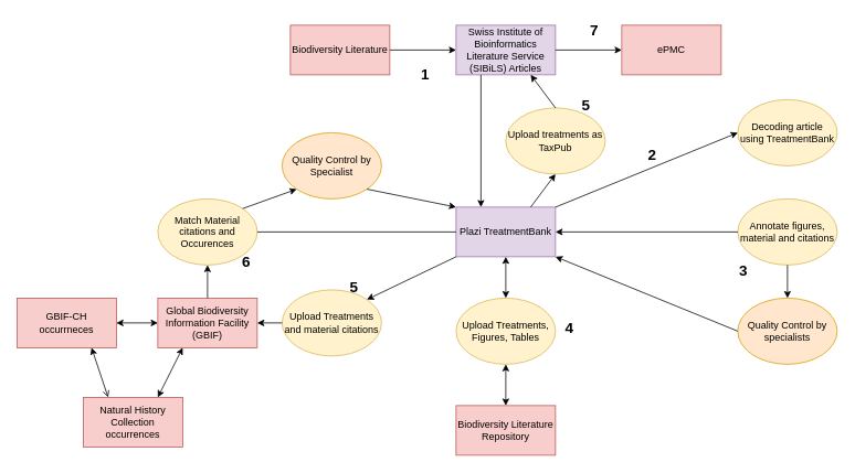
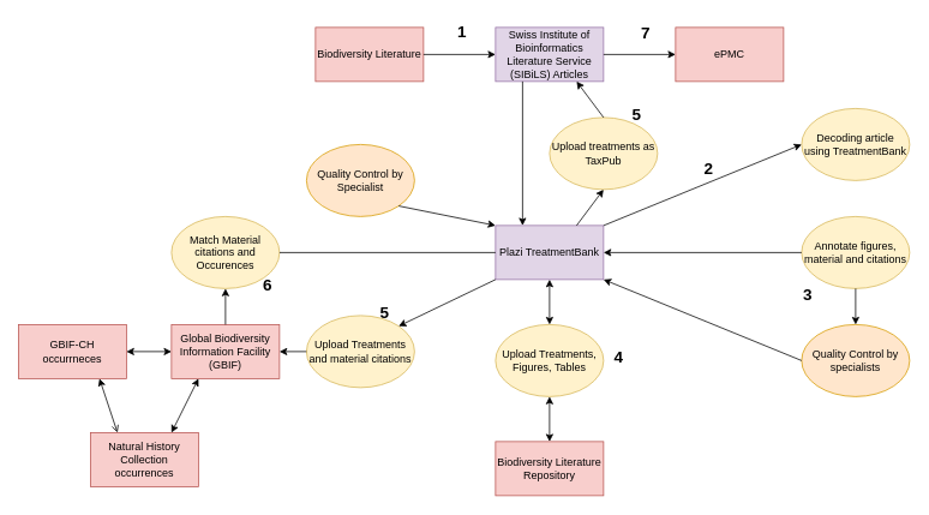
  <mxCell id="0" />
  <mxCell id="1" parent="0" />
  <mxCell id="2" value="Biodiversity Literature" style="rounded=0;whiteSpace=wrap;sketch=0;html=1;fillColor=#f8cecc;strokeColor=#b85450;" parent="1" vertex="1"><mxGeometry x="350" y="30" width="120" height="60" as="geometry" /></mxCell>
  <mxCell id="3" value="" style="endArrow=classic;html=1;rounded=0;exitX=1;exitY=0.5;exitDx=0;exitDy=0;entryX=0;entryY=0.5;entryDx=0;entryDy=0;" parent="1" source="2" target="4" edge="1"><mxGeometry width="50" height="50" relative="1" as="geometry"><mxPoint x="520" y="370" as="sourcePoint" /><mxPoint x="380" y="60" as="targetPoint" /></mxGeometry></mxCell>
  <mxCell id="4" value="Swiss Institute of Bioinformatics Literature Service&lt;br&gt;&lt;div&gt;(SIBiLS) Articles&lt;/div&gt;" style="rounded=0;whiteSpace=wrap;html=1;sketch=0;fillColor=#e1d5e7;strokeColor=#9673a6;" parent="1" vertex="1"><mxGeometry x="550" y="30" width="120" height="60" as="geometry" /></mxCell>
  <mxCell id="5" value="Plazi TreatmentBank" style="rounded=0;whiteSpace=wrap;html=1;sketch=0;fillColor=#e1d5e7;strokeColor=#9673a6;" parent="1" vertex="1"><mxGeometry x="550" y="250" width="120" height="60" as="geometry" /></mxCell>
  <mxCell id="6" value="" style="endArrow=classic;html=1;rounded=0;entryX=0.25;entryY=0;entryDx=0;entryDy=0;exitX=0.25;exitY=1;exitDx=0;exitDy=0;" parent="1" source="4" target="5" edge="1"><mxGeometry width="50" height="50" relative="1" as="geometry"><mxPoint x="520" y="370" as="sourcePoint" /><mxPoint x="570" y="320" as="targetPoint" /></mxGeometry></mxCell>
  <mxCell id="7" value="&lt;div&gt;Global Biodiversity Information Facility (GBIF)&lt;/div&gt;" style="rounded=0;whiteSpace=wrap;html=1;sketch=0;fillColor=#f8cecc;strokeColor=#b85450;" parent="1" vertex="1"><mxGeometry x="190" y="360" width="120" height="60" as="geometry" /></mxCell>
  <mxCell id="8" value="Decoding article using TreatmentBank" style="ellipse;whiteSpace=wrap;html=1;rounded=0;sketch=0;fillColor=#fff2cc;strokeColor=#d6b656;" parent="1" vertex="1"><mxGeometry x="890" y="120" width="120" height="80" as="geometry" /></mxCell>
  <mxCell id="9" value="Annotate figures, material and citations" style="ellipse;whiteSpace=wrap;html=1;rounded=0;sketch=0;fillColor=#fff2cc;strokeColor=#d6b656;" parent="1" vertex="1"><mxGeometry x="890" y="240" width="120" height="80" as="geometry" /></mxCell>
  <mxCell id="10" value="Quality Control by specialists" style="ellipse;whiteSpace=wrap;html=1;rounded=0;sketch=0;fillColor=#ffe6cc;strokeColor=#d79b00;" parent="1" vertex="1"><mxGeometry x="890" y="360" width="120" height="80" as="geometry" /></mxCell>
  <mxCell id="11" value="" style="endArrow=classic;html=1;rounded=0;exitX=1;exitY=0;exitDx=0;exitDy=0;entryX=0;entryY=0.5;entryDx=0;entryDy=0;" parent="1" source="5" target="8" edge="1"><mxGeometry width="50" height="50" relative="1" as="geometry"><mxPoint x="520" y="370" as="sourcePoint" /><mxPoint x="570" y="320" as="targetPoint" /></mxGeometry></mxCell>
  <mxCell id="12" value="" style="endArrow=classic;html=1;rounded=0;entryX=0.5;entryY=0;entryDx=0;entryDy=0;exitX=0.5;exitY=1;exitDx=0;exitDy=0;" parent="1" source="9" target="10" edge="1"><mxGeometry width="50" height="50" relative="1" as="geometry"><mxPoint x="320" y="490" as="sourcePoint" /><mxPoint x="370" y="440" as="targetPoint" /></mxGeometry></mxCell>
  <mxCell id="13" value="" style="endArrow=classic;html=1;rounded=0;entryX=1;entryY=0.5;entryDx=0;entryDy=0;exitX=0;exitY=0.5;exitDx=0;exitDy=0;" parent="1" source="9" target="5" edge="1"><mxGeometry width="50" height="50" relative="1" as="geometry"><mxPoint x="520" y="370" as="sourcePoint" /><mxPoint x="570" y="320" as="targetPoint" /></mxGeometry></mxCell>
  <mxCell id="14" value="" style="endArrow=classic;html=1;rounded=0;entryX=1;entryY=1;entryDx=0;entryDy=0;exitX=0;exitY=0.5;exitDx=0;exitDy=0;" parent="1" source="10" target="5" edge="1"><mxGeometry width="50" height="50" relative="1" as="geometry"><mxPoint x="580" y="430" as="sourcePoint" /><mxPoint x="630" y="380" as="targetPoint" /></mxGeometry></mxCell>
  <mxCell id="15" value="" style="endArrow=classic;html=1;rounded=0;exitX=0.75;exitY=0;exitDx=0;exitDy=0;entryX=0.5;entryY=1;entryDx=0;entryDy=0;" parent="1" source="5" target="28" edge="1"><mxGeometry width="50" height="50" relative="1" as="geometry"><mxPoint x="520" y="300" as="sourcePoint" /><mxPoint x="640" y="210" as="targetPoint" /></mxGeometry></mxCell>
  <mxCell id="16" value="&lt;div&gt;Match Material citations and Occurences&lt;/div&gt;" style="ellipse;whiteSpace=wrap;html=1;rounded=0;sketch=0;fillColor=#fff2cc;strokeColor=#d6b656;" parent="1" vertex="1"><mxGeometry x="190" y="240" width="120" height="80" as="geometry" /></mxCell>
  <mxCell id="17" value="&lt;div&gt;Quality Control by Specialist&lt;/div&gt;" style="ellipse;whiteSpace=wrap;html=1;rounded=0;sketch=0;fillColor=#ffe6cc;strokeColor=#d79b00;" parent="1" vertex="1"><mxGeometry x="340" y="160" width="120" height="80" as="geometry" /></mxCell>
  <mxCell id="18" value="" style="endArrow=none;html=1;rounded=0;exitX=0;exitY=0.5;exitDx=0;exitDy=0;entryX=1;entryY=0.5;entryDx=0;entryDy=0;" parent="1" source="5" target="16" edge="1"><mxGeometry width="50" height="50" relative="1" as="geometry"><mxPoint x="520" y="300" as="sourcePoint" /><mxPoint x="570" y="250" as="targetPoint" /></mxGeometry></mxCell>
  <mxCell id="19" value="" style="endArrow=classic;html=1;rounded=0;exitX=0.5;exitY=0;exitDx=0;exitDy=0;entryX=0.5;entryY=1;entryDx=0;entryDy=0;" parent="1" source="7" target="16" edge="1"><mxGeometry width="50" height="50" relative="1" as="geometry"><mxPoint x="520" y="300" as="sourcePoint" /><mxPoint x="570" y="250" as="targetPoint" /></mxGeometry></mxCell>
  <mxCell id="20" value="" style="endArrow=classic;html=1;rounded=0;exitX=1;exitY=1;exitDx=0;exitDy=0;entryX=0;entryY=0;entryDx=0;entryDy=0;" parent="1" source="17" target="5" edge="1"><mxGeometry width="50" height="50" relative="1" as="geometry"><mxPoint x="520" y="300" as="sourcePoint" /><mxPoint x="570" y="250" as="targetPoint" /></mxGeometry></mxCell>
  <mxCell id="21" value="Upload Treatments and material citations" style="ellipse;whiteSpace=wrap;html=1;rounded=0;sketch=0;fillColor=#fff2cc;strokeColor=#d6b656;" parent="1" vertex="1"><mxGeometry x="340" y="350" width="120" height="80" as="geometry" /></mxCell>
  <mxCell id="22" value="" style="endArrow=classic;html=1;rounded=0;entryX=1;entryY=0.5;entryDx=0;entryDy=0;exitX=0;exitY=0.5;exitDx=0;exitDy=0;" parent="1" source="21" target="7" edge="1"><mxGeometry width="50" height="50" relative="1" as="geometry"><mxPoint x="340" y="380" as="sourcePoint" /><mxPoint x="390" y="330" as="targetPoint" /></mxGeometry></mxCell>
  <mxCell id="23" value="&lt;div&gt;GBIF-CH&lt;/div&gt;&lt;div&gt;occurrneces&lt;/div&gt;" style="rounded=0;whiteSpace=wrap;html=1;sketch=0;fillColor=#f8cecc;strokeColor=#b85450;" parent="1" vertex="1"><mxGeometry x="20" y="360" width="120" height="60" as="geometry" /></mxCell>
  <mxCell id="24" value="&lt;div&gt;Natural History Collection&lt;/div&gt;&lt;div&gt;occurrences &lt;br&gt;&lt;/div&gt;" style="rounded=0;whiteSpace=wrap;html=1;sketch=0;fillColor=#f8cecc;strokeColor=#b85450;" parent="1" vertex="1"><mxGeometry x="100" y="480" width="120" height="60" as="geometry" /></mxCell>
  <mxCell id="25" value="" style="endArrow=open;startArrow=classic;html=1;rounded=0;exitX=0.75;exitY=1;exitDx=0;exitDy=0;entryX=0.25;entryY=0;entryDx=0;entryDy=0;" parent="1" source="23" target="24" edge="1"><mxGeometry width="50" height="50" relative="1" as="geometry"><mxPoint x="520" y="300" as="sourcePoint" /><mxPoint x="570" y="250" as="targetPoint" /></mxGeometry></mxCell>
  <mxCell id="26" value="" style="endArrow=classic;startArrow=classic;html=1;rounded=0;exitX=0.25;exitY=1;exitDx=0;exitDy=0;entryX=0.75;entryY=0;entryDx=0;entryDy=0;" parent="1" source="7" target="24" edge="1"><mxGeometry width="50" height="50" relative="1" as="geometry"><mxPoint x="520" y="300" as="sourcePoint" /><mxPoint x="570" y="250" as="targetPoint" /></mxGeometry></mxCell>
  <mxCell id="27" value="" style="endArrow=classic;startArrow=classic;html=1;rounded=0;exitX=1;exitY=0.5;exitDx=0;exitDy=0;entryX=0;entryY=0.5;entryDx=0;entryDy=0;" parent="1" source="23" target="7" edge="1"><mxGeometry width="50" height="50" relative="1" as="geometry"><mxPoint x="520" y="300" as="sourcePoint" /><mxPoint x="570" y="250" as="targetPoint" /></mxGeometry></mxCell>
  <mxCell id="28" value="&lt;div&gt;Upload treatments as TaxPub&lt;/div&gt;" style="ellipse;whiteSpace=wrap;html=1;rounded=0;sketch=0;fillColor=#fff2cc;strokeColor=#d6b656;" parent="1" vertex="1"><mxGeometry x="610" y="130" width="120" height="80" as="geometry" /></mxCell>
  <mxCell id="29" value="" style="endArrow=classic;html=1;rounded=0;entryX=0.75;entryY=1;entryDx=0;entryDy=0;exitX=0.5;exitY=0;exitDx=0;exitDy=0;" parent="1" source="28" target="4" edge="1"><mxGeometry width="50" height="50" relative="1" as="geometry"><mxPoint x="520" y="300" as="sourcePoint" /><mxPoint x="570" y="250" as="targetPoint" /></mxGeometry></mxCell>
  <mxCell id="30" value="&lt;div&gt;ePMC&lt;/div&gt;" style="rounded=0;whiteSpace=wrap;html=1;sketch=0;fillColor=#f8cecc;strokeColor=#b85450;" parent="1" vertex="1"><mxGeometry x="750" y="30" width="120" height="60" as="geometry" /></mxCell>
  <mxCell id="31" value="" style="endArrow=classic;html=1;rounded=0;entryX=0;entryY=0.5;entryDx=0;entryDy=0;exitX=1;exitY=0.5;exitDx=0;exitDy=0;" parent="1" source="4" target="30" edge="1"><mxGeometry width="50" height="50" relative="1" as="geometry"><mxPoint x="520" y="300" as="sourcePoint" /><mxPoint x="570" y="250" as="targetPoint" /></mxGeometry></mxCell>
  <mxCell id="32" value="&lt;div&gt;Upload Treatments, Figures, Tables&lt;/div&gt;" style="ellipse;whiteSpace=wrap;html=1;rounded=0;sketch=0;fillColor=#fff2cc;strokeColor=#d6b656;" parent="1" vertex="1"><mxGeometry x="550" y="360" width="120" height="80" as="geometry" /></mxCell>
  <mxCell id="33" value="&lt;div&gt;Biodiversity Literature Repository&lt;/div&gt;" style="rounded=0;whiteSpace=wrap;html=1;sketch=0;fillColor=#f8cecc;strokeColor=#b85450;" parent="1" vertex="1"><mxGeometry x="550" y="490" width="120" height="60" as="geometry" /></mxCell>
  <mxCell id="34" value="" style="endArrow=classic;startArrow=classic;html=1;rounded=0;entryX=0.5;entryY=0;entryDx=0;entryDy=0;" parent="1" source="5" target="32" edge="1"><mxGeometry width="50" height="50" relative="1" as="geometry"><mxPoint x="520" y="300" as="sourcePoint" /><mxPoint x="570" y="250" as="targetPoint" /><Array as="points"><mxPoint x="610" y="350" /></Array></mxGeometry></mxCell>
  <mxCell id="35" value="" style="endArrow=classic;startArrow=classic;html=1;rounded=0;exitX=0.5;exitY=1;exitDx=0;exitDy=0;entryX=0.5;entryY=0;entryDx=0;entryDy=0;" parent="1" source="32" target="33" edge="1"><mxGeometry width="50" height="50" relative="1" as="geometry"><mxPoint x="520" y="300" as="sourcePoint" /><mxPoint x="570" y="250" as="targetPoint" /></mxGeometry></mxCell>
- <mxCell id="36" value="" style="endArrow=classic;html=1;rounded=0;exitX=1;exitY=0;exitDx=0;exitDy=0;entryX=0;entryY=1;entryDx=0;entryDy=0;" parent="1" source="16" target="17" edge="1"><mxGeometry width="50" height="50" relative="1" as="geometry"><mxPoint x="430" y="320" as="sourcePoint" /><mxPoint x="530" y="280" as="targetPoint" /></mxGeometry></mxCell>
  <mxCell id="37" value="" style="endArrow=classic;html=1;rounded=0;entryX=1;entryY=0;entryDx=0;entryDy=0;" edge="1" parent="1" target="21"><mxGeometry width="50" height="50" relative="1" as="geometry"><mxPoint x="550" y="310" as="sourcePoint" /><mxPoint x="580" y="280" as="targetPoint" /></mxGeometry></mxCell>
- <mxCell id="38" value="&lt;b&gt;&lt;font style=&quot;font-size: 18px&quot;&gt;1&lt;/font&gt;&lt;/b&gt;" style="text;html=1;strokeColor=none;fillColor=none;align=center;verticalAlign=middle;whiteSpace=wrap;rounded=0;" vertex="1" parent="1"><mxGeometry x="483" y="75" width="60" height="30" as="geometry" /></mxCell>
+ <mxCell id="38" value="&lt;b&gt;&lt;font style=&quot;font-size: 18px&quot;&gt;1&lt;/font&gt;&lt;/b&gt;" style="text;html=1;strokeColor=none;fillColor=none;align=center;verticalAlign=middle;whiteSpace=wrap;rounded=0;" vertex="1" parent="1"><mxGeometry x="483" y="20" width="60" height="30" as="geometry" /></mxCell>
  <mxCell id="39" value="&lt;div&gt;&lt;b&gt;2&lt;/b&gt;&lt;br&gt;&lt;/div&gt;" style="text;whiteSpace=wrap;html=1;fontSize=18;" vertex="1" parent="1"><mxGeometry x="780" y="170" width="40" height="40" as="geometry" /></mxCell>
  <mxCell id="40" value="&lt;b&gt;3&lt;/b&gt;" style="text;whiteSpace=wrap;html=1;fontSize=18;" vertex="1" parent="1"><mxGeometry x="890" y="310" width="40" height="40" as="geometry" /></mxCell>
  <mxCell id="41" value="&lt;b&gt;4&lt;/b&gt;" style="text;whiteSpace=wrap;html=1;fontSize=18;" vertex="1" parent="1"><mxGeometry x="680" y="380" width="40" height="40" as="geometry" /></mxCell>
  <mxCell id="42" value="&lt;b&gt;5&lt;/b&gt;" style="text;whiteSpace=wrap;html=1;fontSize=18;" vertex="1" parent="1"><mxGeometry x="420" y="330" width="40" height="40" as="geometry" /></mxCell>
  <mxCell id="43" value="&lt;b&gt;6&lt;/b&gt;" style="text;whiteSpace=wrap;html=1;fontSize=18;" vertex="1" parent="1"><mxGeometry x="290" y="300" width="40" height="40" as="geometry" /></mxCell>
  <mxCell id="44" value="&lt;b&gt;5&lt;/b&gt;" style="text;whiteSpace=wrap;html=1;fontSize=18;" vertex="1" parent="1"><mxGeometry x="700" y="110" width="40" height="40" as="geometry" /></mxCell>
  <mxCell id="45" value="&lt;b&gt;7&lt;/b&gt;" style="text;whiteSpace=wrap;html=1;fontSize=18;" vertex="1" parent="1"><mxGeometry x="710" y="20" width="40" height="40" as="geometry" /></mxCell>
